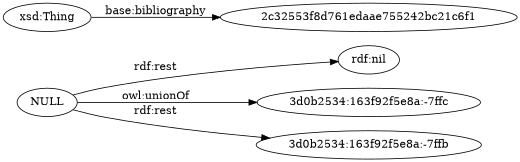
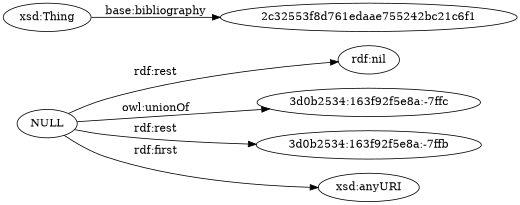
  digraph {
    rankdir=LR
    NULL
    "rdf:nil"
    "3d0b2534:163f92f5e8a:-7ffc"
    "3d0b2534:163f92f5e8a:-7ffb"
+   "xsd:anyURI"
    n6 [label="xsd:Thing"]
    "2c32553f8d761edaae755242bc21c6f1"
    NULL -> "rdf:nil" [label="rdf:rest"]
    NULL -> "3d0b2534:163f92f5e8a:-7ffc" [label="owl:unionOf"]
    NULL -> "3d0b2534:163f92f5e8a:-7ffb" [label="rdf:rest"]
+   NULL -> "xsd:anyURI" [label="rdf:first"]
    n6 -> "2c32553f8d761edaae755242bc21c6f1" [label="base:bibliography"]
  }
